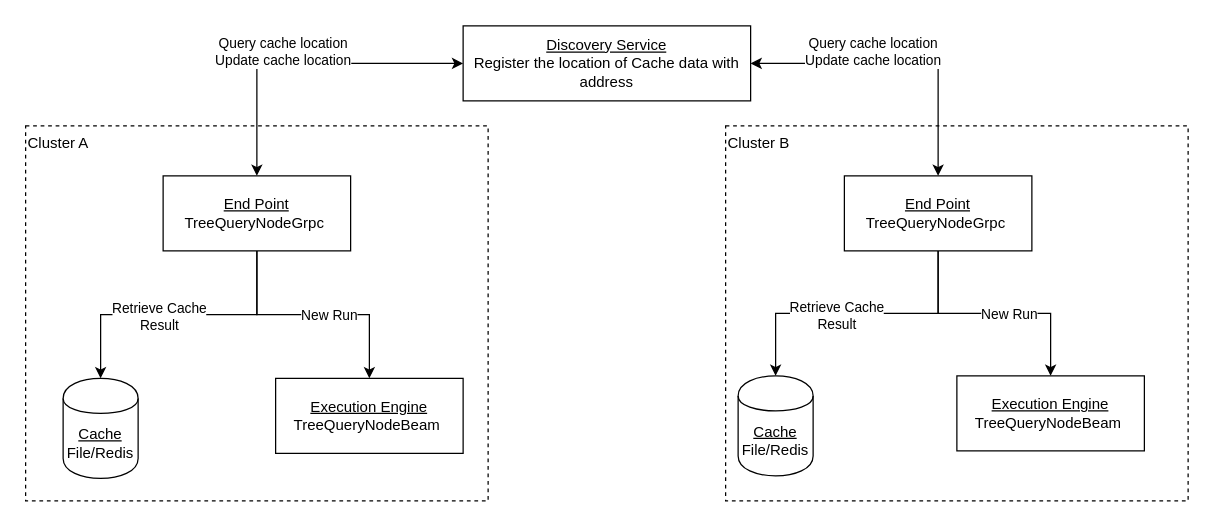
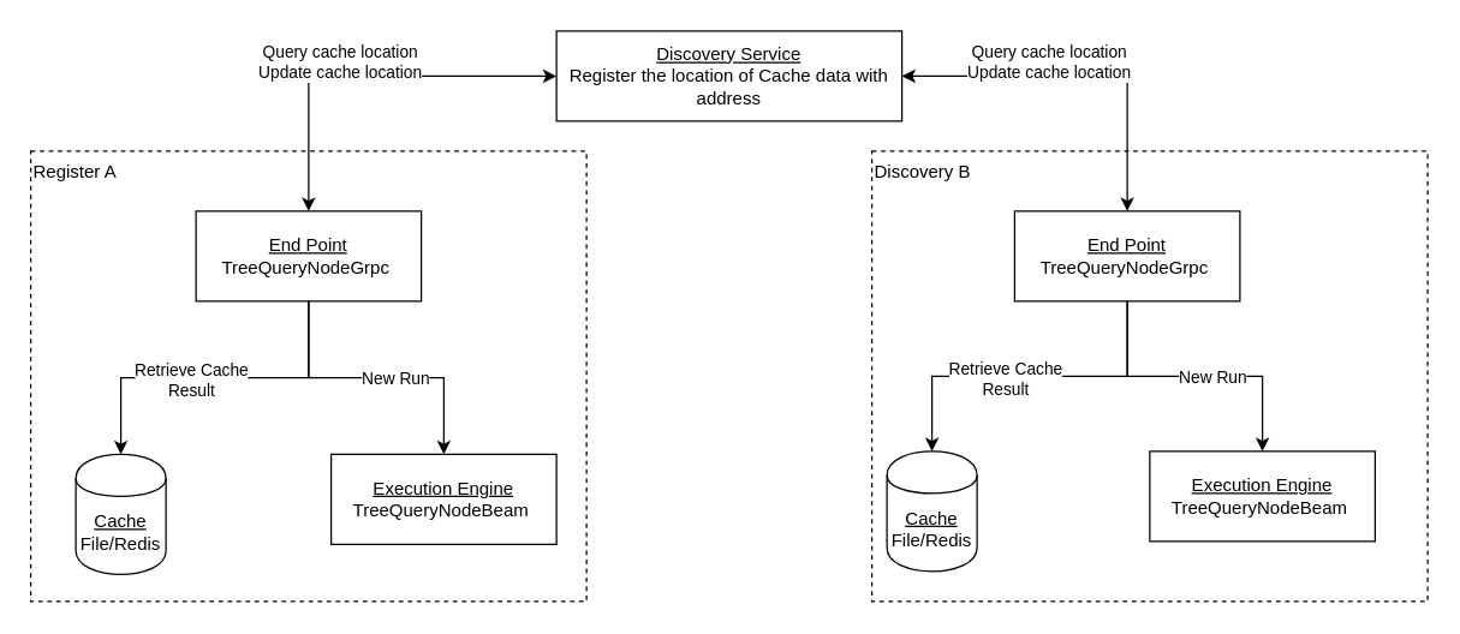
  <mxCell id="0" />
  <mxCell id="1" parent="0" />
- <mxCell id="2" value="Cluster A" style="rounded=0;whiteSpace=wrap;html=1;verticalAlign=top;fillColor=none;align=left;dashed=1;" vertex="1" parent="1"><mxGeometry x="20" y="100" width="370" height="300" as="geometry" /></mxCell>
+ <mxCell id="2" value="Register A" style="rounded=0;whiteSpace=wrap;html=1;verticalAlign=top;fillColor=none;align=left;dashed=1;" vertex="1" parent="1"><mxGeometry x="20" y="100" width="370" height="300" as="geometry" /></mxCell>
  <mxCell id="3" value="&lt;u&gt;Execution Engine&lt;/u&gt;&lt;br&gt;TreeQueryNodeBeam&amp;nbsp;" style="rounded=0;whiteSpace=wrap;html=1;" vertex="1" parent="1"><mxGeometry x="220" y="302" width="150" height="60" as="geometry" /></mxCell>
  <mxCell id="4" value="&lt;u&gt;Cache&lt;/u&gt;&lt;br&gt;File/Redis" style="shape=cylinder;whiteSpace=wrap;html=1;boundedLbl=1;backgroundOutline=1;" vertex="1" parent="1"><mxGeometry x="50" y="302" width="60" height="80" as="geometry" /></mxCell>
  <mxCell id="5" style="edgeStyle=orthogonalEdgeStyle;rounded=0;orthogonalLoop=1;jettySize=auto;html=1;exitX=0.5;exitY=1;exitDx=0;exitDy=0;" edge="1" parent="1" source="9" target="4"><mxGeometry relative="1" as="geometry" /></mxCell>
  <mxCell id="6" value="Retrieve Cache&lt;br&gt;Result" style="edgeLabel;html=1;align=center;verticalAlign=middle;resizable=0;points=[];" vertex="1" connectable="0" parent="5"><mxGeometry x="0.145" y="1" relative="1" as="geometry"><mxPoint as="offset" /></mxGeometry></mxCell>
  <mxCell id="7" style="edgeStyle=orthogonalEdgeStyle;rounded=0;orthogonalLoop=1;jettySize=auto;html=1;exitX=0.5;exitY=1;exitDx=0;exitDy=0;" edge="1" parent="1" source="9" target="3"><mxGeometry relative="1" as="geometry" /></mxCell>
  <mxCell id="8" value="New Run" style="edgeLabel;html=1;align=center;verticalAlign=middle;resizable=0;points=[];" vertex="1" connectable="0" parent="7"><mxGeometry x="0.12" relative="1" as="geometry"><mxPoint as="offset" /></mxGeometry></mxCell>
  <mxCell id="9" value="&lt;u&gt;End Point&lt;/u&gt;&lt;br&gt;TreeQueryNodeGrpc&amp;nbsp;" style="rounded=0;whiteSpace=wrap;html=1;" vertex="1" parent="1"><mxGeometry x="130" y="140" width="150" height="60" as="geometry" /></mxCell>
  <mxCell id="10" value="&lt;u&gt;Execution Engine&lt;/u&gt;&lt;br&gt;TreeQueryNodeBeam&amp;nbsp;" style="rounded=0;whiteSpace=wrap;html=1;" vertex="1" parent="1"><mxGeometry x="765" y="300" width="150" height="60" as="geometry" /></mxCell>
  <mxCell id="11" value="&lt;u&gt;Cache&lt;/u&gt;&lt;br&gt;File/Redis" style="shape=cylinder;whiteSpace=wrap;html=1;boundedLbl=1;backgroundOutline=1;" vertex="1" parent="1"><mxGeometry x="590" y="300" width="60" height="80" as="geometry" /></mxCell>
  <mxCell id="12" style="edgeStyle=orthogonalEdgeStyle;rounded=0;orthogonalLoop=1;jettySize=auto;html=1;exitX=0.5;exitY=1;exitDx=0;exitDy=0;" edge="1" parent="1" source="16" target="11"><mxGeometry relative="1" as="geometry" /></mxCell>
  <mxCell id="13" value="Retrieve Cache&lt;br&gt;Result" style="edgeLabel;html=1;align=center;verticalAlign=middle;resizable=0;points=[];" vertex="1" connectable="0" parent="12"><mxGeometry x="0.145" y="1" relative="1" as="geometry"><mxPoint as="offset" /></mxGeometry></mxCell>
  <mxCell id="14" style="edgeStyle=orthogonalEdgeStyle;rounded=0;orthogonalLoop=1;jettySize=auto;html=1;exitX=0.5;exitY=1;exitDx=0;exitDy=0;" edge="1" parent="1" source="16" target="10"><mxGeometry relative="1" as="geometry" /></mxCell>
  <mxCell id="15" value="New Run" style="edgeLabel;html=1;align=center;verticalAlign=middle;resizable=0;points=[];" vertex="1" connectable="0" parent="14"><mxGeometry x="0.12" relative="1" as="geometry"><mxPoint as="offset" /></mxGeometry></mxCell>
  <mxCell id="16" value="&lt;u&gt;End Point&lt;/u&gt;&lt;br&gt;TreeQueryNodeGrpc&amp;nbsp;" style="rounded=0;whiteSpace=wrap;html=1;" vertex="1" parent="1"><mxGeometry x="675" y="140" width="150" height="60" as="geometry" /></mxCell>
  <mxCell id="17" style="edgeStyle=orthogonalEdgeStyle;rounded=0;orthogonalLoop=1;jettySize=auto;html=1;exitX=0;exitY=0.5;exitDx=0;exitDy=0;entryX=0.5;entryY=0;entryDx=0;entryDy=0;startArrow=classic;startFill=1;" edge="1" parent="1" source="19" target="9"><mxGeometry relative="1" as="geometry" /></mxCell>
  <mxCell id="18" value="Query cache location&lt;br&gt;Update cache location" style="edgeLabel;html=1;align=center;verticalAlign=middle;resizable=0;points=[];" vertex="1" connectable="0" parent="17"><mxGeometry x="-0.179" y="2" relative="1" as="geometry"><mxPoint x="-40" y="-12" as="offset" /></mxGeometry></mxCell>
  <mxCell id="19" value="&lt;u&gt;Discovery Service&lt;/u&gt;&lt;br&gt;Register the location of Cache data with address" style="rounded=0;whiteSpace=wrap;html=1;" vertex="1" parent="1"><mxGeometry x="370" y="20" width="230" height="60" as="geometry" /></mxCell>
  <mxCell id="20" style="edgeStyle=orthogonalEdgeStyle;rounded=0;orthogonalLoop=1;jettySize=auto;html=1;exitX=1;exitY=0.5;exitDx=0;exitDy=0;entryX=0.5;entryY=0;entryDx=0;entryDy=0;startArrow=classic;startFill=1;" edge="1" parent="1" source="19" target="16"><mxGeometry relative="1" as="geometry"><mxPoint x="310" y="60" as="sourcePoint" /><mxPoint x="245" y="160" as="targetPoint" /></mxGeometry></mxCell>
  <mxCell id="21" value="Query cache location&lt;br&gt;Update cache location" style="edgeLabel;html=1;align=center;verticalAlign=middle;resizable=0;points=[];" vertex="1" connectable="0" parent="20"><mxGeometry x="-0.326" relative="1" as="geometry"><mxPoint x="16" y="-10" as="offset" /></mxGeometry></mxCell>
- <mxCell id="22" value="Cluster B" style="rounded=0;whiteSpace=wrap;html=1;verticalAlign=top;fillColor=none;align=left;dashed=1;" vertex="1" parent="1"><mxGeometry x="580" y="100" width="370" height="300" as="geometry" /></mxCell>
+ <mxCell id="22" value="Discovery B" style="rounded=0;whiteSpace=wrap;html=1;verticalAlign=top;fillColor=none;align=left;dashed=1;" vertex="1" parent="1"><mxGeometry x="580" y="100" width="370" height="300" as="geometry" /></mxCell>
